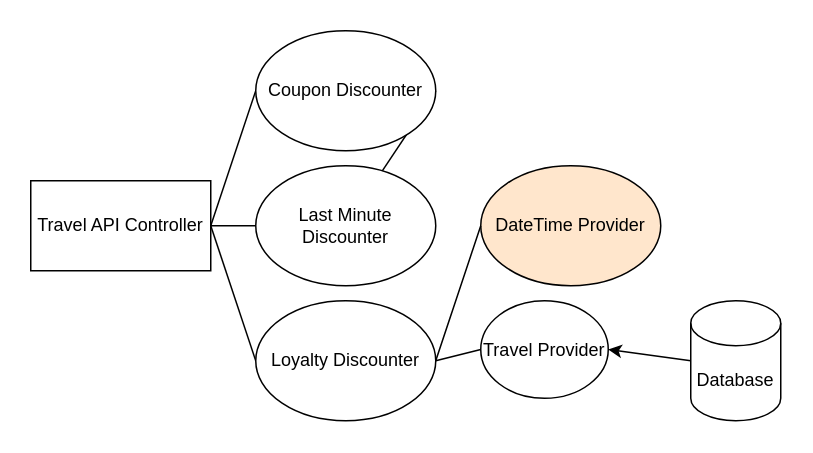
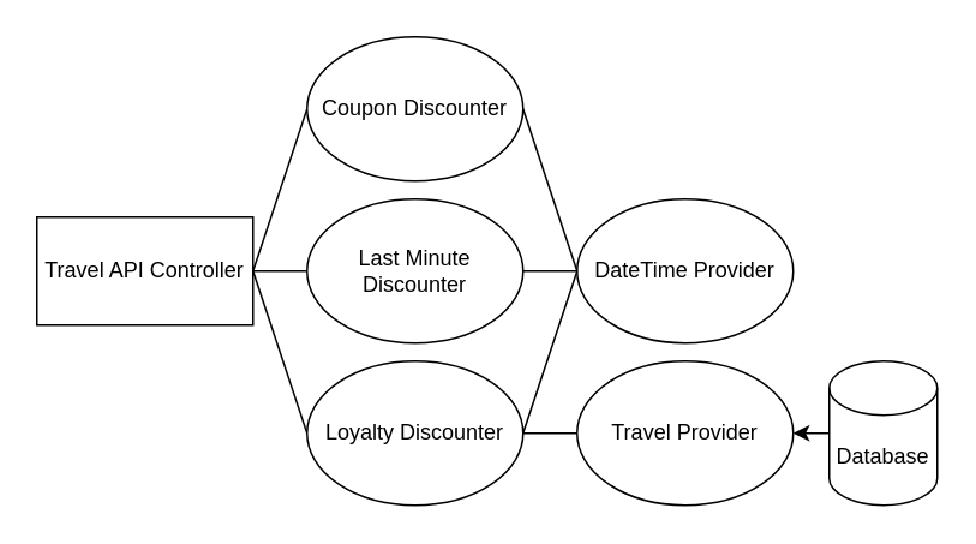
  <mxCell id="0" />
  <mxCell id="1" parent="0" />
  <mxCell id="2" value="Database" style="shape=cylinder3;whiteSpace=wrap;html=1;boundedLbl=1;backgroundOutline=1;size=15;" vertex="1" parent="1"><mxGeometry x="460" y="200" width="60" height="80" as="geometry" /></mxCell>
- <mxCell id="3" value="Travel Provider" style="ellipse;whiteSpace=wrap;html=1;" vertex="1" parent="1"><mxGeometry x="320" y="200" width="85" height="65" as="geometry" /></mxCell>
+ <mxCell id="3" value="Travel Provider" style="ellipse;whiteSpace=wrap;html=1;" vertex="1" parent="1"><mxGeometry x="320" y="200" width="120" height="80" as="geometry" /></mxCell>
  <mxCell id="4" style="edgeStyle=none;rounded=0;orthogonalLoop=1;jettySize=auto;html=1;exitX=1;exitY=0.5;exitDx=0;exitDy=0;entryX=0;entryY=0.5;entryDx=0;entryDy=0;endArrow=none;endFill=0;strokeColor=#000000;" edge="1" parent="1" source="16" target="8"><mxGeometry relative="1" as="geometry"><mxPoint x="70" y="190" as="sourcePoint" /></mxGeometry></mxCell>
- <mxCell id="5" value="DateTime Provider" style="ellipse;whiteSpace=wrap;html=1;fillColor=#ffe6cc;" vertex="1" parent="1"><mxGeometry x="320" y="110" width="120" height="80" as="geometry" /></mxCell>
+ <mxCell id="5" value="DateTime Provider" style="ellipse;whiteSpace=wrap;html=1;" vertex="1" parent="1"><mxGeometry x="320" y="110" width="120" height="80" as="geometry" /></mxCell>
  <mxCell id="6" style="edgeStyle=none;rounded=0;orthogonalLoop=1;jettySize=auto;html=1;exitX=1;exitY=0.5;exitDx=0;exitDy=0;entryX=0;entryY=0.5;entryDx=0;entryDy=0;endArrow=none;endFill=0;strokeColor=#000000;" edge="1" parent="1" source="8" target="3"><mxGeometry relative="1" as="geometry" /></mxCell>
  <mxCell id="7" style="edgeStyle=none;rounded=0;orthogonalLoop=1;jettySize=auto;html=1;exitX=1;exitY=0.5;exitDx=0;exitDy=0;entryX=0;entryY=0.5;entryDx=0;entryDy=0;endArrow=none;endFill=0;strokeColor=#000000;" edge="1" parent="1" source="8" target="5"><mxGeometry relative="1" as="geometry" /></mxCell>
  <mxCell id="8" value="Loyalty Discounter" style="ellipse;whiteSpace=wrap;html=1;" vertex="1" parent="1"><mxGeometry x="170" y="200" width="120" height="80" as="geometry" /></mxCell>
  <mxCell id="9" value="" style="edgeStyle=none;rounded=0;orthogonalLoop=1;jettySize=auto;html=1;endArrow=none;endFill=0;strokeColor=#000000;entryX=1;entryY=0.5;entryDx=0;entryDy=0;" edge="1" parent="1" source="11" target="16"><mxGeometry relative="1" as="geometry"><mxPoint x="129.702" y="146.02" as="targetPoint" /></mxGeometry></mxCell>
+ <mxCell id="10" style="edgeStyle=none;rounded=0;orthogonalLoop=1;jettySize=auto;html=1;exitX=1;exitY=0.5;exitDx=0;exitDy=0;entryX=0;entryY=0.5;entryDx=0;entryDy=0;endArrow=none;endFill=0;strokeColor=#000000;" edge="1" parent="1" source="11" target="5"><mxGeometry relative="1" as="geometry" /></mxCell>
  <mxCell id="11" value="Last Minute Discounter" style="ellipse;whiteSpace=wrap;html=1;" vertex="1" parent="1"><mxGeometry x="170" y="110" width="120" height="80" as="geometry" /></mxCell>
  <mxCell id="12" style="rounded=0;orthogonalLoop=1;jettySize=auto;html=1;exitX=0;exitY=0.5;exitDx=0;exitDy=0;entryX=1;entryY=0.5;entryDx=0;entryDy=0;endArrow=none;endFill=0;" edge="1" parent="1" source="14" target="16"><mxGeometry relative="1" as="geometry"><mxPoint x="70" y="110" as="targetPoint" /></mxGeometry></mxCell>
- <mxCell id="13" style="edgeStyle=none;rounded=0;orthogonalLoop=1;jettySize=auto;html=1;exitX=1;exitY=0.5;exitDx=0;exitDy=0;endArrow=none;endFill=0;strokeColor=#000000;" edge="1" parent="1" source="14" target="11"><mxGeometry relative="1" as="geometry" /></mxCell>
+ <mxCell id="13" style="edgeStyle=none;rounded=0;orthogonalLoop=1;jettySize=auto;html=1;exitX=1;exitY=0.5;exitDx=0;exitDy=0;endArrow=none;endFill=0;strokeColor=#000000;entryX=0;entryY=0.5;entryDx=0;entryDy=0;" edge="1" parent="1" source="14" target="5"><mxGeometry relative="1" as="geometry" /></mxCell>
  <mxCell id="14" value="Coupon Discounter" style="ellipse;whiteSpace=wrap;html=1;" vertex="1" parent="1"><mxGeometry x="170" y="20" width="120" height="80" as="geometry" /></mxCell>
  <mxCell id="15" value="" style="endArrow=classic;html=1;entryX=1;entryY=0.5;entryDx=0;entryDy=0;exitX=0;exitY=0.5;exitDx=0;exitDy=0;exitPerimeter=0;" edge="1" parent="1" source="2" target="3"><mxGeometry width="50" height="50" relative="1" as="geometry"><mxPoint x="250" y="360" as="sourcePoint" /><mxPoint x="300" y="310" as="targetPoint" /></mxGeometry></mxCell>
  <mxCell id="16" value="Travel API Controller" style="rounded=0;whiteSpace=wrap;html=1;" vertex="1" parent="1"><mxGeometry x="20" y="120" width="120" height="60" as="geometry" /></mxCell>
